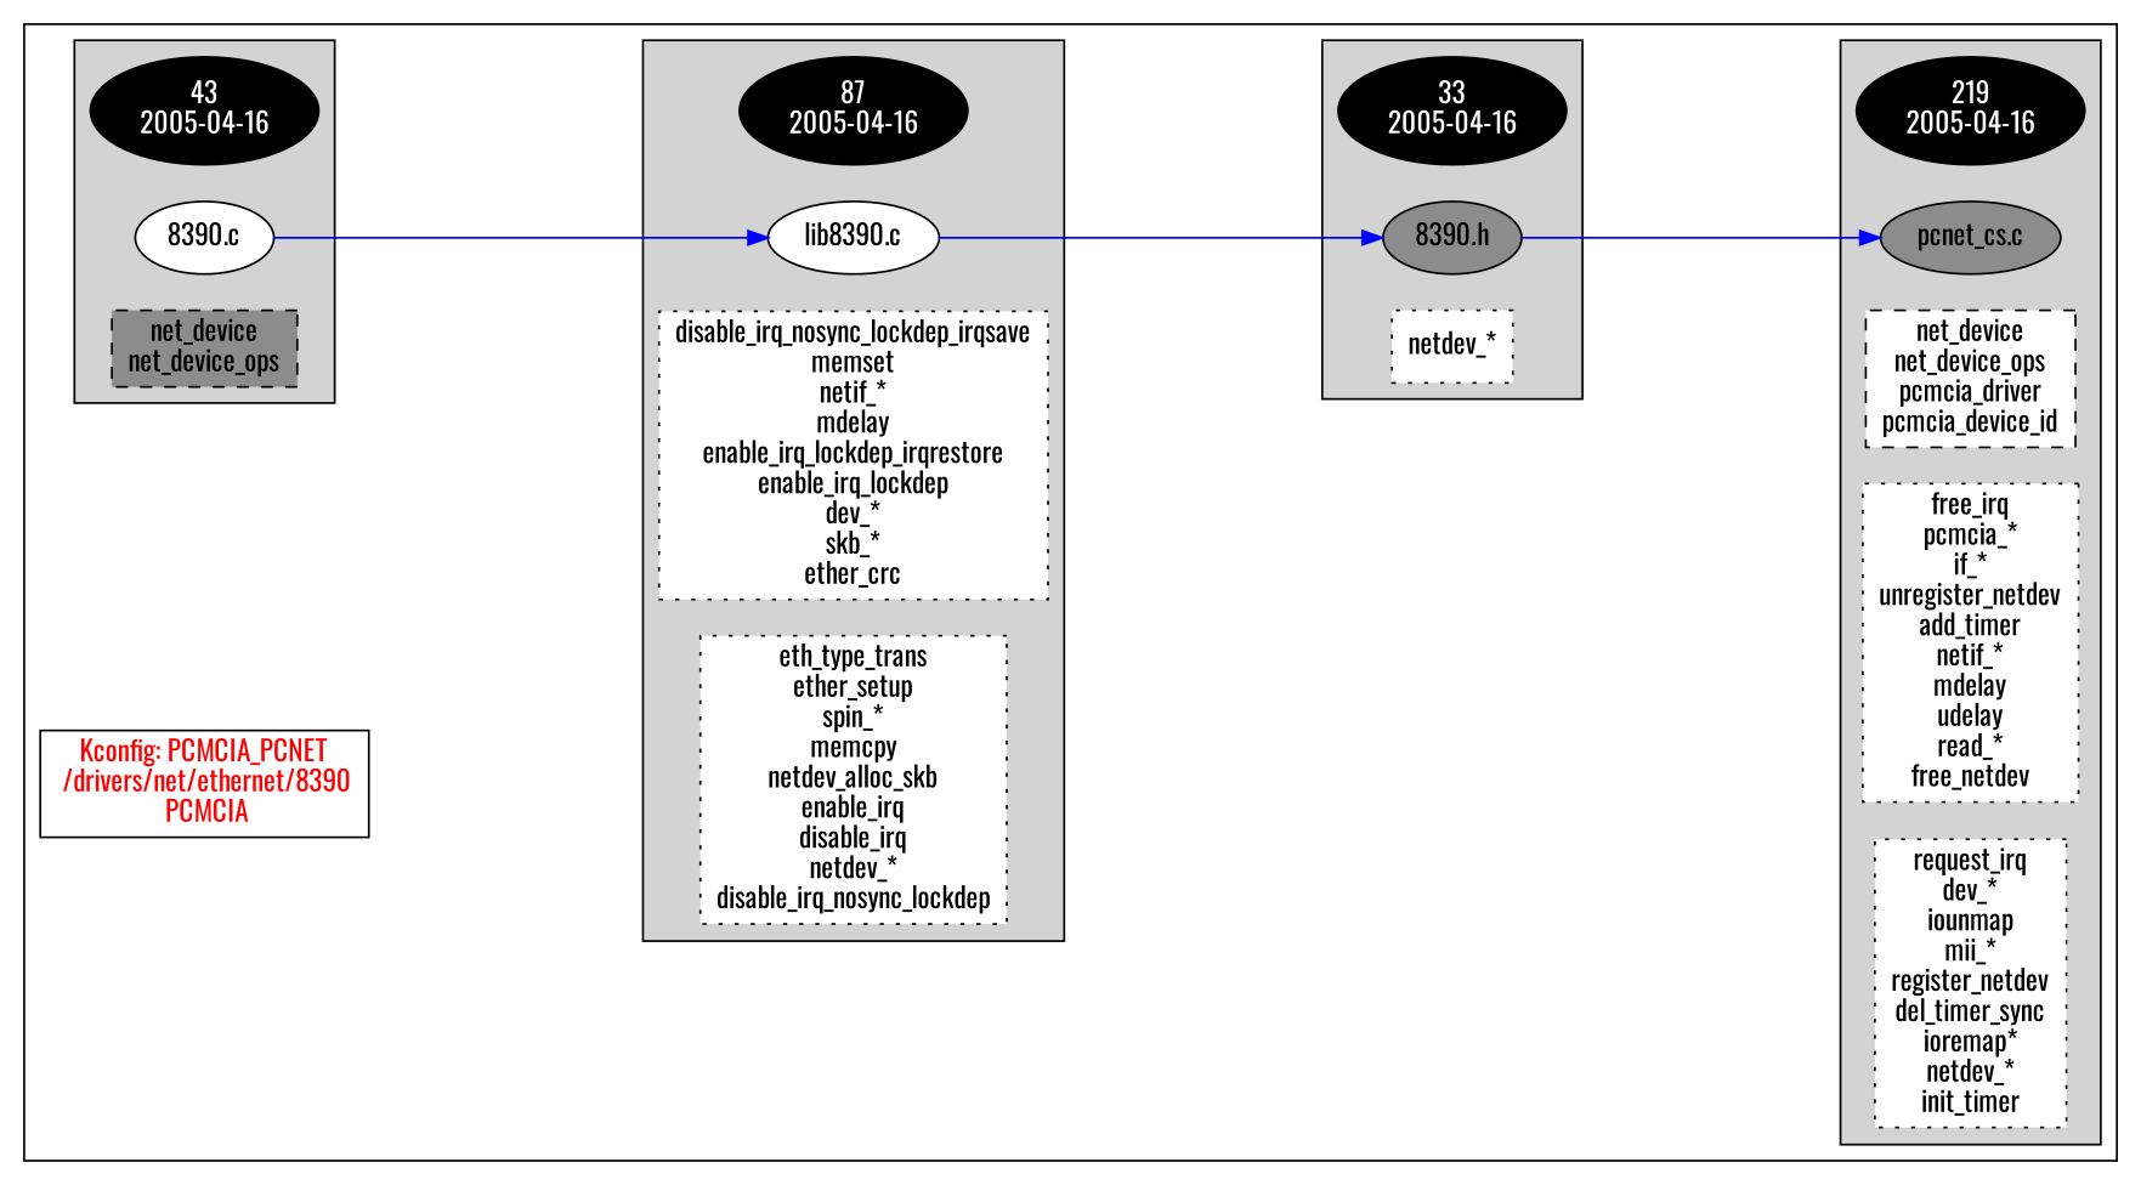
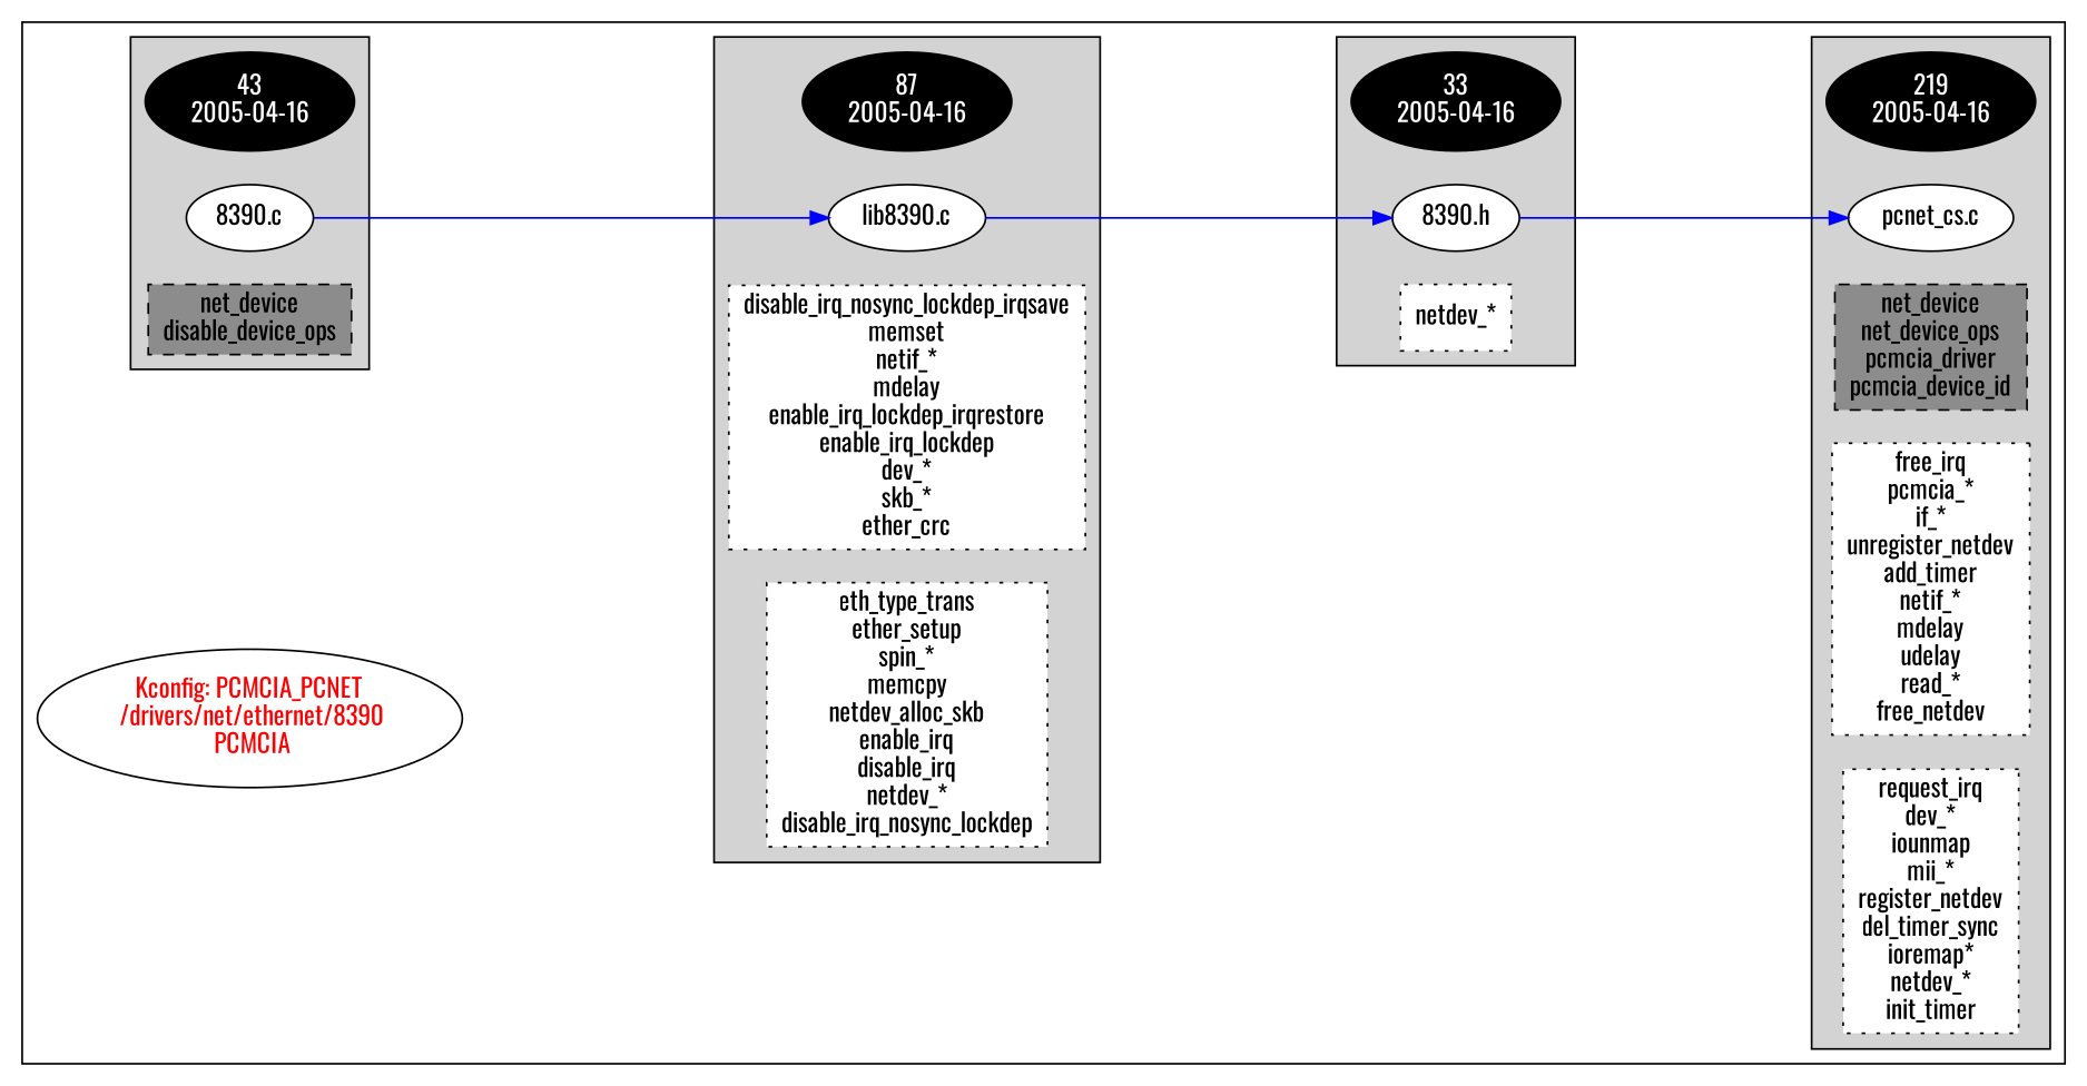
  digraph {
    fontname=Oswald
    rankdir=LR
    ranksep=2
    splines=ortho
    node [fillcolor=white fontcolor=black fontname=Oswald style=filled]
    edge [color=blue fontname=Oswald]
    n1 [fillcolor=black fontcolor=white label="43\n2005-04-16"]
    n2 [label="8390.c\n"]
-   n3 [fillcolor=grey55 label="net_device\nnet_device_ops\n" shape=box style="filled,dashed"]
+   n3 [fillcolor=grey55 label="net_device\ndisable_device_ops\n" shape=box style="filled,dashed"]
    n4 [fillcolor=black fontcolor=white label="33\n2005-04-16"]
-   n5 [fillcolor=grey55 label="8390.h\n"]
+   n5 [label="8390.h\n"]
    n6 [label="netdev_*\n" shape=box style="filled,dotted"]
    n7 [fillcolor=black fontcolor=white label="87\n2005-04-16"]
    n8 [label="lib8390.c\n"]
    n9 [label="disable_irq_nosync_lockdep_irqsave\nmemset\nnetif_*\nmdelay\nenable_irq_lockdep_irqrestore\nenable_irq_lockdep\ndev_*\nskb_*\nether_crc\n" shape=box style="filled,dotted"]
    n10 [label="eth_type_trans\nether_setup\nspin_*\nmemcpy\nnetdev_alloc_skb\nenable_irq\ndisable_irq\nnetdev_*\ndisable_irq_nosync_lockdep\n" shape=box style="filled,dotted"]
    n11 [fillcolor=black fontcolor=white label="219\n2005-04-16"]
-   n12 [fillcolor=grey55 label="pcnet_cs.c\n"]
-   n13 [label="net_device\nnet_device_ops\npcmcia_driver\npcmcia_device_id\n" shape=box style="filled,dashed"]
+   n12 [label="pcnet_cs.c\n"]
+   n13 [fillcolor=grey55 label="net_device\nnet_device_ops\npcmcia_driver\npcmcia_device_id\n" shape=box style="filled,dashed"]
    n14 [label="free_irq\npcmcia_*\nif_*\nunregister_netdev\nadd_timer\nnetif_*\nmdelay\nudelay\nread_*\nfree_netdev\n" shape=box style="filled,dotted"]
    n15 [label="request_irq\ndev_*\niounmap\nmii_*\nregister_netdev\ndel_timer_sync\nioremap*\nnetdev_*\ninit_timer\n" shape=box style="filled,dotted"]
-   n16 [fontcolor=red label="Kconfig: PCMCIA_PCNET\n /drivers/net/ethernet/8390\n  PCMCIA " shape=box fillcolor="" style=""]
+   n16 [fontcolor=red label="Kconfig: PCMCIA_PCNET\n /drivers/net/ethernet/8390\n  PCMCIA " shape=ellipse fillcolor="" style=""]
    subgraph cluster_1 {
      n16
      subgraph cluster_2 {
        style=filled
        n1
        n2
        n3
      }
      subgraph cluster_3 {
        style=filled
        n4
        n5
        n6
      }
      subgraph cluster_4 {
        style=filled
        n7
        n8
        n9
        n10
      }
      subgraph cluster_5 {
        style=filled
        n11
        n12
        n13
        n14
        n15
      }
    }
    n2 -> n8
    n5 -> n12
    n8 -> n5
  }
